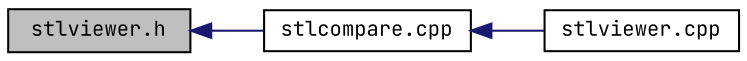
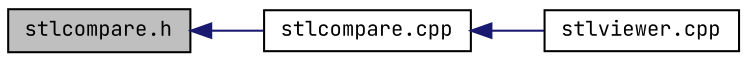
  digraph {
    fontname="JetBrains Mono"
    rankdir=LR
    node [color=black fillcolor=white fontname="JetBrains Mono" fontsize=10 shape=record style=filled]
    edge [color=midnightblue dir=back fontname="JetBrains Mono" fontsize=10 labelfontname=Helvetica labelfontsize=10 style=solid]
-   n1 [fillcolor=grey75 fontcolor=black height=0.2 label="stlviewer.h" width=0.4]
+   n1 [fillcolor=grey75 fontcolor=black height=0.2 label="stlcompare.h" width=0.4]
    n2 [height=0.2 label="stlcompare.cpp" width=0.4]
    n3 [height=0.2 label="stlviewer.cpp" width=0.4]
    n1 -> n2
    n2 -> n3
  }
